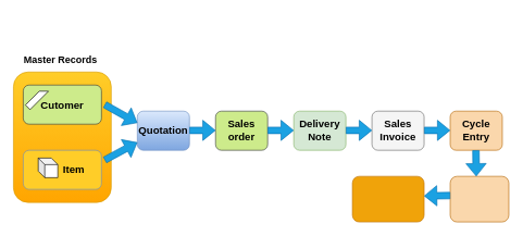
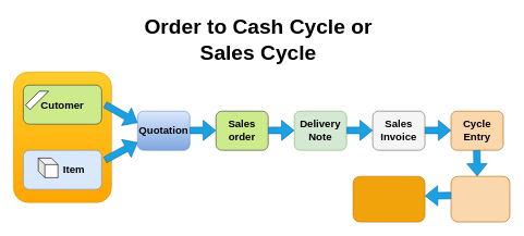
  <mxCell id="0" />
  <mxCell id="1" parent="0" />
  <mxCell id="2" value="" style="rounded=1;whiteSpace=wrap;html=1;fillColor=#ffcd28;strokeColor=#d79b00;gradientColor=#ffa500;" parent="1" vertex="1"><mxGeometry x="20" y="110" width="150" height="200" as="geometry" /></mxCell>
  <mxCell id="3" value="&lt;b&gt;&lt;font style=&quot;font-size: 16px&quot;&gt;Cutomer&lt;/font&gt;&lt;/b&gt;" style="rounded=1;whiteSpace=wrap;html=1;fillColor=#cdeb8b;strokeColor=#36393d;" parent="1" vertex="1"><mxGeometry x="35" y="130" width="120" height="60" as="geometry" /></mxCell>
- <mxCell id="4" value="&lt;b&gt;&lt;font style=&quot;font-size: 16px&quot;&gt;&amp;nbsp; &amp;nbsp; &amp;nbsp; &amp;nbsp; Item&lt;/font&gt;&lt;/b&gt;" style="rounded=1;whiteSpace=wrap;html=1;fillColor=#ffcd28;strokeColor=#6c8ebf;" parent="1" vertex="1"><mxGeometry x="35" y="230" width="120" height="60" as="geometry" /></mxCell>
+ <mxCell id="4" value="&lt;b&gt;&lt;font style=&quot;font-size: 16px&quot;&gt;&amp;nbsp; &amp;nbsp; &amp;nbsp; &amp;nbsp; Item&lt;/font&gt;&lt;/b&gt;" style="rounded=1;whiteSpace=wrap;html=1;fillColor=#dae8fc;strokeColor=#6c8ebf;" parent="1" vertex="1"><mxGeometry x="35" y="230" width="120" height="60" as="geometry" /></mxCell>
  <mxCell id="5" value="" style="shape=cube;whiteSpace=wrap;html=1;boundedLbl=1;backgroundOutline=1;darkOpacity=0.05;darkOpacity2=0.1;fontSize=16;size=10;" parent="1" vertex="1"><mxGeometry x="58" y="242" width="30" height="30" as="geometry" /></mxCell>
  <mxCell id="6" value="" style="shape=card;whiteSpace=wrap;html=1;fontSize=16;rotation=45;" parent="1" vertex="1"><mxGeometry x="51" y="130" width="10" height="40" as="geometry" /></mxCell>
  <mxCell id="7" value="" style="rounded=1;whiteSpace=wrap;html=1;fontSize=16;fillColor=#fad7ac;strokeColor=#b46504;" parent="1" vertex="1"><mxGeometry x="690" y="270" width="90" height="70" as="geometry" /></mxCell>
  <mxCell id="8" value="" style="rounded=1;whiteSpace=wrap;html=1;fontSize=16;fillColor=#fad7ac;strokeColor=#b46504;" parent="1" vertex="1"><mxGeometry x="690" y="170" width="80" height="60" as="geometry" /></mxCell>
  <mxCell id="9" value="" style="rounded=1;whiteSpace=wrap;html=1;fontSize=16;fillColor=#f5f5f5;fontColor=#333333;strokeColor=#666666;" parent="1" vertex="1"><mxGeometry x="570" y="170" width="80" height="60" as="geometry" /></mxCell>
  <mxCell id="10" value="" style="rounded=1;whiteSpace=wrap;html=1;fontSize=16;fillColor=#d5e8d4;strokeColor=#82b366;" parent="1" vertex="1"><mxGeometry x="450" y="170" width="80" height="60" as="geometry" /></mxCell>
  <mxCell id="11" value="" style="rounded=1;whiteSpace=wrap;html=1;fontSize=16;fillColor=#cdeb8b;strokeColor=#36393d;" parent="1" vertex="1"><mxGeometry x="330" y="170" width="80" height="60" as="geometry" /></mxCell>
  <mxCell id="12" value="" style="rounded=1;whiteSpace=wrap;html=1;fontSize=16;fillColor=#dae8fc;gradientColor=#7ea6e0;strokeColor=#6c8ebf;" parent="1" vertex="1"><mxGeometry x="210" y="170" width="80" height="60" as="geometry" /></mxCell>
  <mxCell id="13" value="" style="rounded=1;whiteSpace=wrap;html=1;fontSize=16;fillColor=#f0a30a;fontColor=#000000;strokeColor=#BD7000;" parent="1" vertex="1"><mxGeometry x="540" y="270" width="110" height="70" as="geometry" /></mxCell>
  <mxCell id="14" value="" style="shape=flexArrow;endArrow=classic;html=1;rounded=0;fontSize=16;fillColor=#1ba1e2;strokeColor=#006EAF;entryX=0;entryY=0.5;entryDx=0;entryDy=0;" parent="1" edge="1"><mxGeometry width="50" height="50" relative="1" as="geometry"><mxPoint x="160" y="160" as="sourcePoint" /><mxPoint x="210" y="188" as="targetPoint" /></mxGeometry></mxCell>
  <mxCell id="15" value="" style="shape=flexArrow;endArrow=classic;html=1;rounded=0;fontSize=16;fillColor=#1ba1e2;strokeColor=#006EAF;" parent="1" edge="1"><mxGeometry width="50" height="50" relative="1" as="geometry"><mxPoint x="290" y="199.5" as="sourcePoint" /><mxPoint x="330" y="199.5" as="targetPoint" /></mxGeometry></mxCell>
  <mxCell id="16" value="" style="shape=flexArrow;endArrow=classic;html=1;rounded=0;fontSize=16;fillColor=#1ba1e2;strokeColor=#006EAF;" parent="1" edge="1"><mxGeometry width="50" height="50" relative="1" as="geometry"><mxPoint x="410" y="199.5" as="sourcePoint" /><mxPoint x="450" y="199.5" as="targetPoint" /></mxGeometry></mxCell>
  <mxCell id="17" value="" style="shape=flexArrow;endArrow=classic;html=1;rounded=0;fontSize=16;fillColor=#1ba1e2;strokeColor=#006EAF;" parent="1" edge="1"><mxGeometry width="50" height="50" relative="1" as="geometry"><mxPoint x="530" y="199.5" as="sourcePoint" /><mxPoint x="570" y="199.5" as="targetPoint" /></mxGeometry></mxCell>
  <mxCell id="18" value="" style="shape=flexArrow;endArrow=classic;html=1;rounded=0;fontSize=16;fillColor=#1ba1e2;strokeColor=#006EAF;" parent="1" edge="1"><mxGeometry width="50" height="50" relative="1" as="geometry"><mxPoint x="650" y="199.5" as="sourcePoint" /><mxPoint x="690" y="199.5" as="targetPoint" /></mxGeometry></mxCell>
  <mxCell id="19" value="" style="shape=flexArrow;endArrow=classic;html=1;rounded=0;fontSize=16;fillColor=#1ba1e2;strokeColor=#006EAF;" parent="1" edge="1"><mxGeometry width="50" height="50" relative="1" as="geometry"><mxPoint x="729.5" y="230" as="sourcePoint" /><mxPoint x="730" y="270" as="targetPoint" /></mxGeometry></mxCell>
  <mxCell id="20" value="" style="shape=flexArrow;endArrow=classic;html=1;rounded=0;fontSize=16;fillColor=#1ba1e2;strokeColor=#006EAF;" parent="1" edge="1"><mxGeometry width="50" height="50" relative="1" as="geometry"><mxPoint x="690" y="299.5" as="sourcePoint" /><mxPoint x="650" y="300" as="targetPoint" /></mxGeometry></mxCell>
  <mxCell id="21" value="&lt;b&gt;Quotation&lt;/b&gt;" style="text;html=1;strokeColor=none;fillColor=none;align=center;verticalAlign=middle;whiteSpace=wrap;rounded=0;fontSize=16;" parent="1" vertex="1"><mxGeometry x="220" y="185" width="60" height="30" as="geometry" /></mxCell>
  <mxCell id="22" value="&lt;b&gt;Sales order&lt;/b&gt;" style="text;html=1;strokeColor=none;fillColor=none;align=center;verticalAlign=middle;whiteSpace=wrap;rounded=0;fontSize=16;" parent="1" vertex="1"><mxGeometry x="340" y="185" width="60" height="30" as="geometry" /></mxCell>
  <mxCell id="23" value="&lt;b&gt;Delivery Note&lt;/b&gt;" style="text;html=1;strokeColor=none;fillColor=none;align=center;verticalAlign=middle;whiteSpace=wrap;rounded=0;fontSize=16;" parent="1" vertex="1"><mxGeometry x="460" y="185" width="60" height="30" as="geometry" /></mxCell>
  <mxCell id="24" value="&lt;b&gt;Sales Invoice&lt;/b&gt;" style="text;html=1;strokeColor=none;fillColor=none;align=center;verticalAlign=middle;whiteSpace=wrap;rounded=0;fontSize=16;" parent="1" vertex="1"><mxGeometry x="580" y="185" width="60" height="30" as="geometry" /></mxCell>
  <mxCell id="25" value="&lt;b&gt;Cycle Entry&lt;/b&gt;" style="text;html=1;strokeColor=none;fillColor=none;align=center;verticalAlign=middle;whiteSpace=wrap;rounded=0;fontSize=16;" parent="1" vertex="1"><mxGeometry x="700" y="185" width="60" height="30" as="geometry" /></mxCell>
- <mxCell id="27" value="&lt;b&gt;&lt;font style=&quot;font-size: 15px&quot;&gt;Master Records&lt;/font&gt;&lt;/b&gt;" style="text;html=1;align=center;verticalAlign=middle;resizable=0;points=[];autosize=1;strokeColor=none;fillColor=none;" vertex="1" parent="1"><mxGeometry x="27" y="80" width="130" height="20" as="geometry" /></mxCell>
+ <mxCell id="26" value="&lt;h1&gt;&lt;b&gt;Order to Cash Cycle or Sales Cycle&lt;/b&gt;&lt;/h1&gt;" style="text;html=1;strokeColor=none;fillColor=none;align=center;verticalAlign=middle;whiteSpace=wrap;rounded=0;fontSize=16;" parent="1" vertex="1"><mxGeometry x="200" y="20" width="390" height="80" as="geometry" /></mxCell>
  <mxCell id="28" value="" style="shape=flexArrow;endArrow=classic;html=1;rounded=0;fontSize=16;fillColor=#1ba1e2;strokeColor=#006EAF;" edge="1" parent="1"><mxGeometry width="50" height="50" relative="1" as="geometry"><mxPoint x="160" y="245" as="sourcePoint" /><mxPoint x="210" y="218" as="targetPoint" /></mxGeometry></mxCell>
